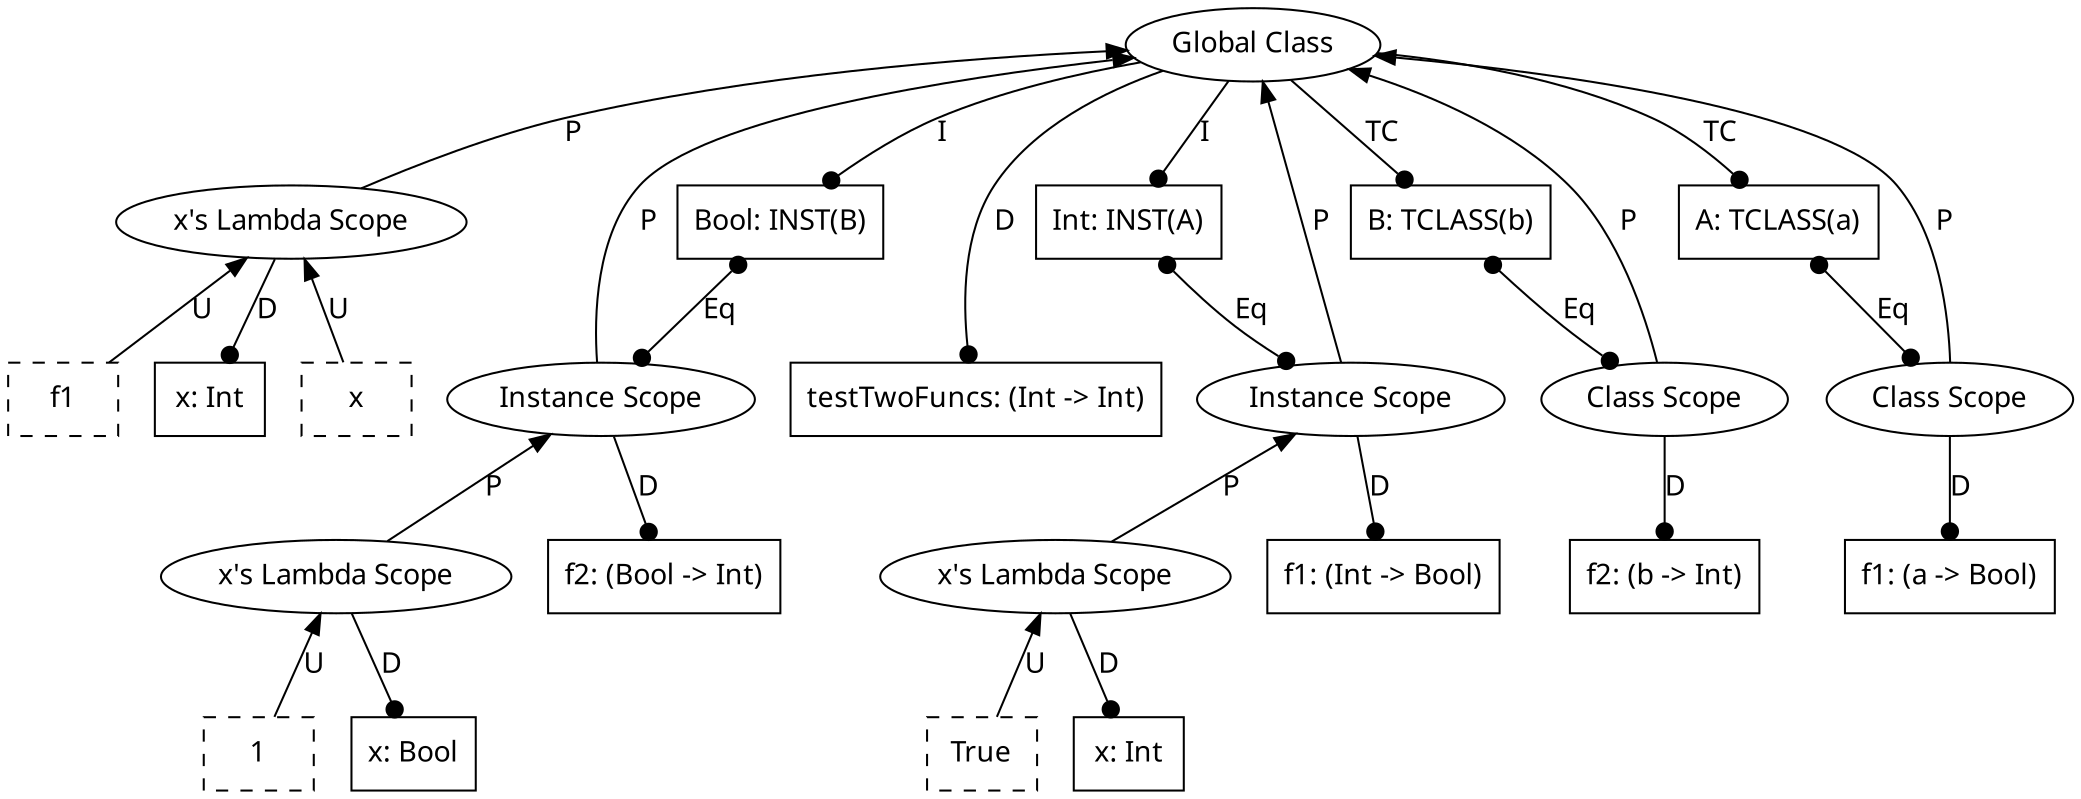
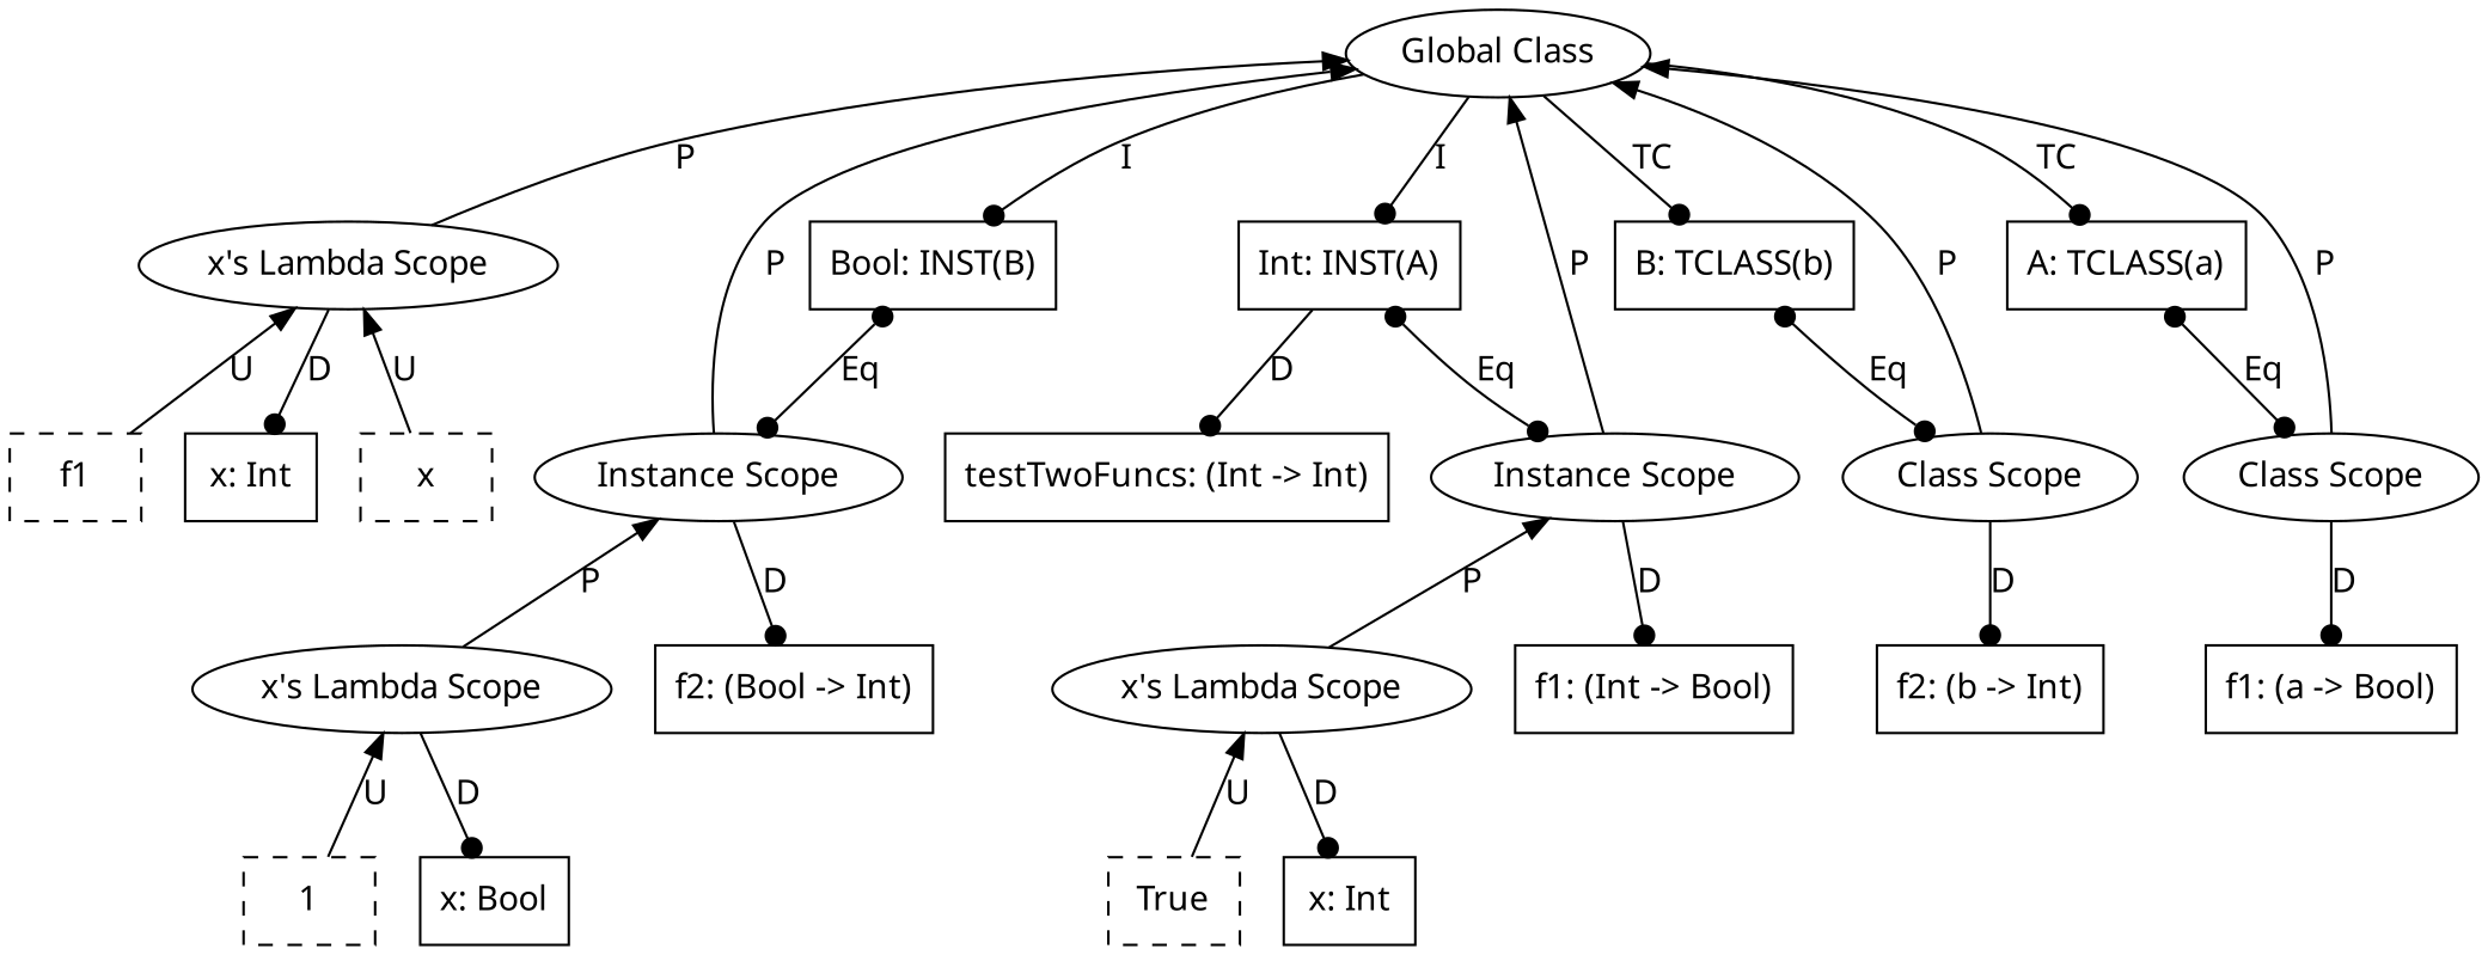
  graph {
    fontname="Noto Sans"
    node [fontname="Noto Sans" shape=box]
    edge [dir=forward fontname="Noto Sans" arrowhead=dot]
    n1 [label=x style=dashed]
    n2 [label=f1 style=dashed]
    n3 [label="x: Int"]
    n4 [label="x's Lambda Scope" shape=ellipse]
    n5 [label="testTwoFuncs: (Int -> Int)"]
    n6 [label=1 style=dashed]
    n7 [label="x: Bool"]
    n8 [label="x's Lambda Scope" shape=ellipse]
    n9 [label="f2: (Bool -> Int)"]
    n10 [label="Instance Scope" shape=ellipse]
    n11 [label="Bool: INST(B)"]
    n12 [label=True style=dashed]
    n13 [label="x: Int"]
    n14 [label="x's Lambda Scope" shape=ellipse]
    n15 [label="f1: (Int -> Bool)"]
    n16 [label="Instance Scope" shape=ellipse]
    n17 [label="Int: INST(A)"]
    n18 [label="f2: (b -> Int)"]
    n19 [label="Class Scope" shape=ellipse]
    n20 [label="B: TCLASS(b)"]
    n21 [label="f1: (a -> Bool)"]
    n22 [label="Class Scope" shape=ellipse]
    n23 [label="A: TCLASS(a)"]
    n24 [label="Global Class" shape=ellipse]
    n4 -- n1 [dir=back label=U arrowhead=""]
    n4 -- n2 [dir=back label=U arrowhead=""]
    n4 -- n3 [label=D]
    n8 -- n6 [dir=back label=U arrowhead=""]
    n8 -- n7 [label=D]
    n10 -- n8 [dir=back label=P arrowhead=""]
    n10 -- n9 [label=D]
    n11 -- n10 [arrowtail=dot dir=both label=Eq]
    n14 -- n12 [dir=back label=U arrowhead=""]
    n14 -- n13 [label=D]
    n16 -- n14 [dir=back label=P arrowhead=""]
    n16 -- n15 [label=D]
    n17 -- n16 [arrowtail=dot dir=both label=Eq]
    n19 -- n18 [label=D]
    n20 -- n19 [arrowtail=dot dir=both label=Eq]
    n22 -- n21 [label=D]
    n23 -- n22 [arrowtail=dot dir=both label=Eq]
    n24 -- n4 [dir=back label=P arrowhead=""]
-   n24 -- n5 [label=D]
+   n17 -- n5 [label=D]
    n24 -- n10 [dir=back label=P arrowhead=""]
    n24 -- n11 [label=I]
    n24 -- n16 [dir=back label=P arrowhead=""]
    n24 -- n17 [label=I]
    n24 -- n19 [dir=back label=P arrowhead=""]
    n24 -- n20 [label=TC]
    n24 -- n22 [dir=back label=P arrowhead=""]
    n24 -- n23 [label=TC]
  }
